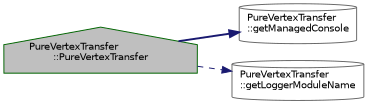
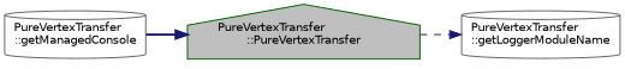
  digraph {
    rankdir=LR
    node [color=gray40 fillcolor=white fontname=Helvetica fontsize=10 shape=cylinder style=filled]
    edge [color=midnightblue fontname=Helvetica fontsize=10 labelfontname=Helvetica labelfontsize=10]
    n1 [color=darkgreen fillcolor=grey75 fontcolor=black height=0.2 label="PureVertexTransfer\l::PureVertexTransfer" shape=house width=0.4]
    n2 [height=0.2 label="PureVertexTransfer\l::getManagedConsole" width=0.4]
    n3 [height=0.2 label="PureVertexTransfer\l::getLoggerModuleName" width=0.4]
-   n1 -> n2 [style=bold]
+   n2 -> n1 [style=bold]
    n1 -> n3 [style=dashed]
  }
